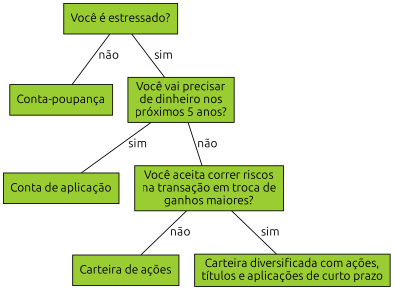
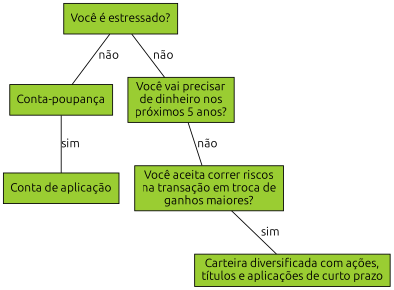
  graph {
    fontname=Ubuntu
    node [color=black fillcolor=yellowgreen fontname=Ubuntu shape=rectangle style=filled]
    edge [fontname=Ubuntu]
    "Você é estressado?"
    "Conta-poupança"
    "Você vai precisar\nde dinheiro nos\npróximos 5 anos?"
    n4 [label="Conta de aplicação"]
    "Você aceita correr riscos\nna transação em troca de\nganhos maiores?"
-   "Carteira de ações"
    "Carteira diversificada com ações,\ntítulos e aplicações de curto prazo"
    "Você é estressado?" -- "Conta-poupança" [label="não"]
-   "Você é estressado?" -- "Você vai precisar\nde dinheiro nos\npróximos 5 anos?" [label=sim]
-   "Você vai precisar\nde dinheiro nos\npróximos 5 anos?" -- n4 [label=sim]
+   "Você é estressado?" -- "Você vai precisar\nde dinheiro nos\npróximos 5 anos?" [label="não"]
+   "Conta-poupança" -- n4 [label=sim]
    "Você vai precisar\nde dinheiro nos\npróximos 5 anos?" -- "Você aceita correr riscos\nna transação em troca de\nganhos maiores?" [label="não"]
-   "Você aceita correr riscos\nna transação em troca de\nganhos maiores?" -- "Carteira de ações" [label="não"]
    "Você aceita correr riscos\nna transação em troca de\nganhos maiores?" -- "Carteira diversificada com ações,\ntítulos e aplicações de curto prazo" [label=sim]
  }
